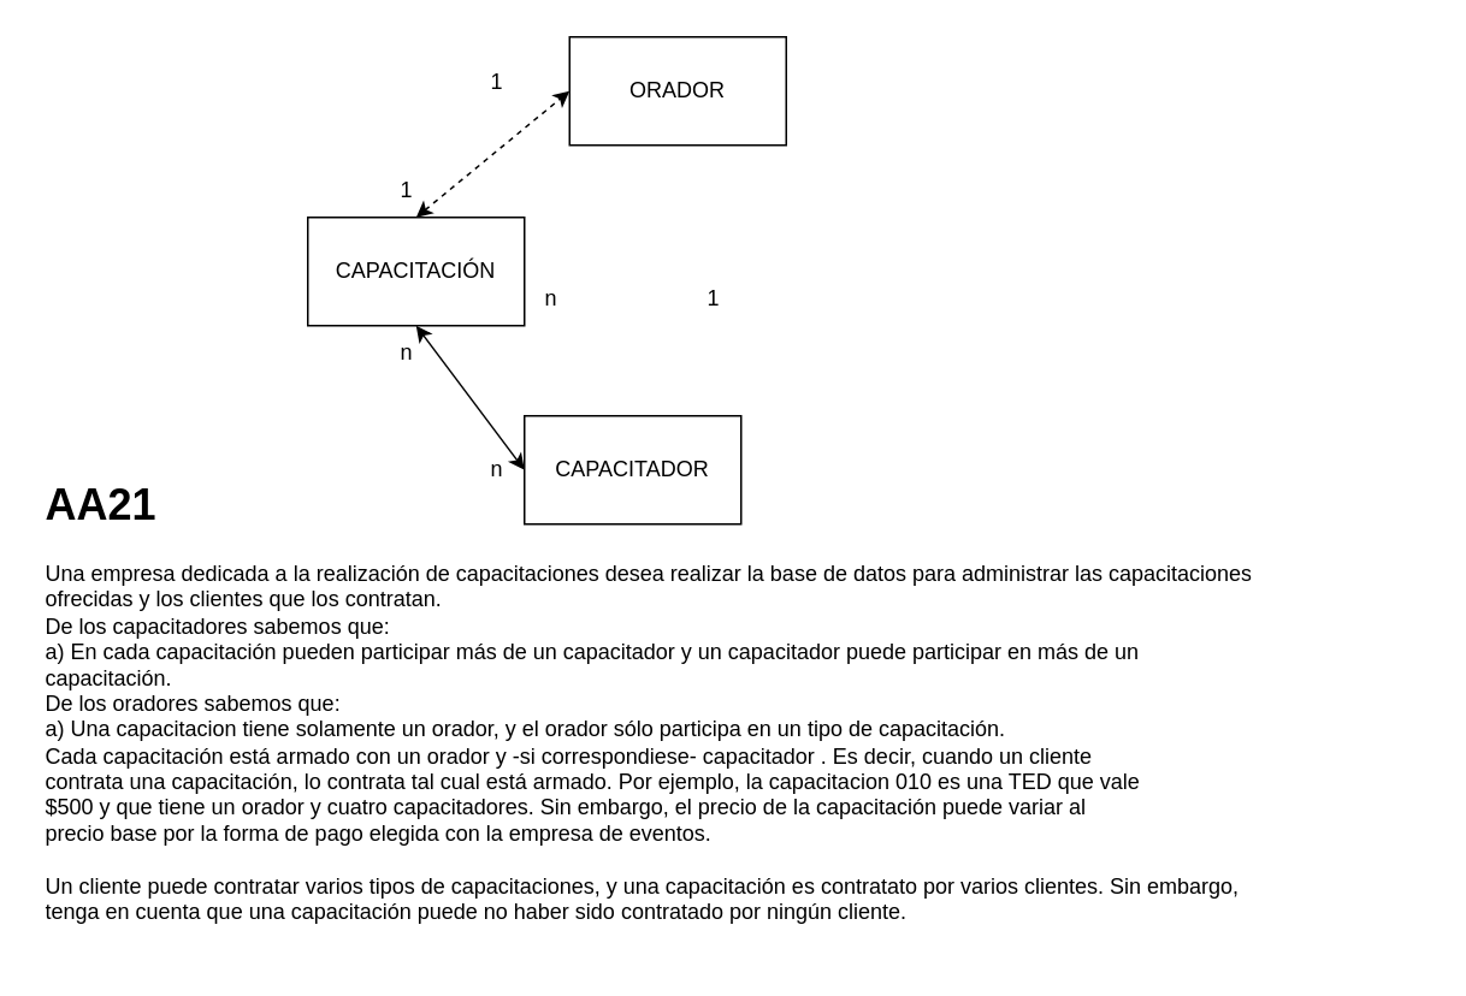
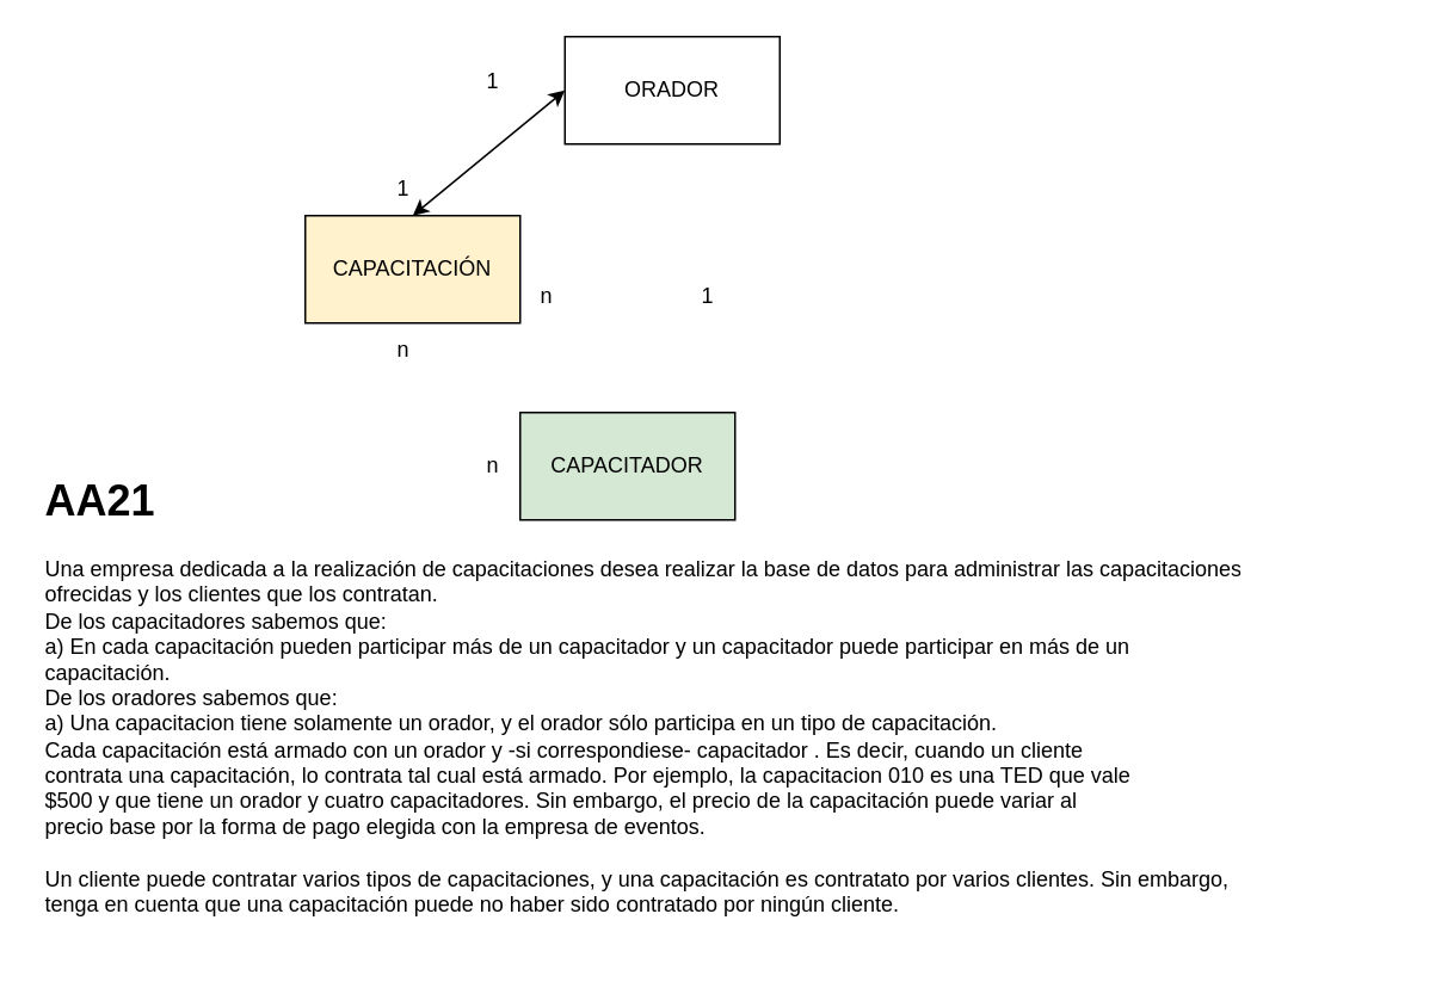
  <mxCell id="0" />
  <mxCell id="1" parent="0" />
  <mxCell id="2" value="&lt;h1&gt;AA21&lt;/h1&gt;&lt;p&gt;Una empresa dedicada a la realización de capacitaciones desea realizar la base de datos para administrar las capacitaciones&lt;br&gt;ofrecidas y los clientes que los contratan.&lt;br&gt;De los capacitadores sabemos que:&lt;br&gt;a) En cada capacitación pueden participar más de un capacitador y un capacitador puede participar en más de un&lt;br&gt;capacitación.&lt;br&gt;De los oradores sabemos que:&lt;br&gt;a) Una capacitacion tiene solamente un orador, y el orador sólo participa en un tipo de capacitación.&lt;br&gt;Cada capacitación está armado con un orador y -si correspondiese- capacitador . Es decir, cuando un cliente&lt;br&gt;contrata una capacitación, lo contrata tal cual está armado. Por ejemplo, la capacitacion 010 es una TED que vale&lt;br&gt;$500 y que tiene un orador y cuatro capacitadores. Sin embargo, el precio de la capacitación puede variar al&lt;br&gt;precio base por la forma de pago elegida con la empresa de eventos.&lt;br&gt;&lt;br&gt;Un cliente puede contratar varios tipos de capacitaciones, y una capacitación es contratato por varios clientes. Sin embargo,&lt;br&gt;tenga en cuenta que una capacitación puede no haber sido contratado por ningún cliente.&lt;/p&gt;" style="text;html=1;strokeColor=none;fillColor=none;spacing=5;spacingTop=-20;whiteSpace=wrap;overflow=hidden;rounded=0;" vertex="1" parent="1"><mxGeometry x="20" y="260" width="770" height="270" as="geometry" /></mxCell>
- <mxCell id="3" value="CAPACITACIÓN" style="rounded=0;whiteSpace=wrap;html=1;" vertex="1" parent="1"><mxGeometry x="170" y="120" width="120" height="60" as="geometry" /></mxCell>
- <mxCell id="4" value="CAPACITADOR" style="rounded=0;whiteSpace=wrap;html=1;" vertex="1" parent="1"><mxGeometry x="290" y="230" width="120" height="60" as="geometry" /></mxCell>
- <mxCell id="5" value="" style="endArrow=classic;startArrow=classic;html=1;rounded=0;exitX=0;exitY=0.5;exitDx=0;exitDy=0;entryX=0.5;entryY=1;entryDx=0;entryDy=0;" edge="1" parent="1" source="4" target="3"><mxGeometry width="50" height="50" relative="1" as="geometry"><mxPoint x="380" y="200" as="sourcePoint" /><mxPoint x="430" y="150" as="targetPoint" /></mxGeometry></mxCell>
+ <mxCell id="3" value="CAPACITACIÓN" style="rounded=0;whiteSpace=wrap;html=1;fillColor=#fff2cc;" vertex="1" parent="1"><mxGeometry x="170" y="120" width="120" height="60" as="geometry" /></mxCell>
+ <mxCell id="4" value="CAPACITADOR" style="rounded=0;whiteSpace=wrap;html=1;fillColor=#d5e8d4;" vertex="1" parent="1"><mxGeometry x="290" y="230" width="120" height="60" as="geometry" /></mxCell>
  <mxCell id="6" value="&lt;div&gt;n&lt;/div&gt;" style="text;html=1;strokeColor=none;fillColor=none;align=center;verticalAlign=middle;whiteSpace=wrap;rounded=0;" vertex="1" parent="1"><mxGeometry x="210" y="180" width="30" height="30" as="geometry" /></mxCell>
  <mxCell id="7" value="&lt;div&gt;n&lt;/div&gt;" style="text;html=1;strokeColor=none;fillColor=none;align=center;verticalAlign=middle;whiteSpace=wrap;rounded=0;" vertex="1" parent="1"><mxGeometry x="260" y="245" width="30" height="30" as="geometry" /></mxCell>
  <mxCell id="8" value="&lt;div&gt;ORADOR&lt;/div&gt;" style="rounded=0;whiteSpace=wrap;html=1;" vertex="1" parent="1"><mxGeometry x="315" y="20" width="120" height="60" as="geometry" /></mxCell>
- <mxCell id="9" value="" style="endArrow=classic;startArrow=classic;html=1;rounded=0;exitX=0.5;exitY=0;exitDx=0;exitDy=0;entryX=0;entryY=0.5;entryDx=0;entryDy=0;dashed=1;" edge="1" parent="1" source="3" target="8"><mxGeometry width="50" height="50" relative="1" as="geometry"><mxPoint x="380" y="200" as="sourcePoint" /><mxPoint x="430" y="150" as="targetPoint" /></mxGeometry></mxCell>
+ <mxCell id="9" value="" style="endArrow=classic;startArrow=classic;html=1;rounded=0;exitX=0.5;exitY=0;exitDx=0;exitDy=0;entryX=0;entryY=0.5;entryDx=0;entryDy=0;" edge="1" parent="1" source="3" target="8"><mxGeometry width="50" height="50" relative="1" as="geometry"><mxPoint x="380" y="200" as="sourcePoint" /><mxPoint x="430" y="150" as="targetPoint" /></mxGeometry></mxCell>
  <mxCell id="10" value="1" style="text;html=1;strokeColor=none;fillColor=none;align=center;verticalAlign=middle;whiteSpace=wrap;rounded=0;" vertex="1" parent="1"><mxGeometry x="210" y="90" width="30" height="30" as="geometry" /></mxCell>
  <mxCell id="11" value="1" style="text;html=1;strokeColor=none;fillColor=none;align=center;verticalAlign=middle;whiteSpace=wrap;rounded=0;" vertex="1" parent="1"><mxGeometry x="260" y="30" width="30" height="30" as="geometry" /></mxCell>
  <mxCell id="12" value="1" style="text;html=1;strokeColor=none;fillColor=none;align=center;verticalAlign=middle;whiteSpace=wrap;rounded=0;" vertex="1" parent="1"><mxGeometry x="380" y="150" width="30" height="30" as="geometry" /></mxCell>
  <mxCell id="13" value="&lt;div&gt;n&lt;/div&gt;" style="text;html=1;strokeColor=none;fillColor=none;align=center;verticalAlign=middle;whiteSpace=wrap;rounded=0;" vertex="1" parent="1"><mxGeometry x="290" y="150" width="30" height="30" as="geometry" /></mxCell>
